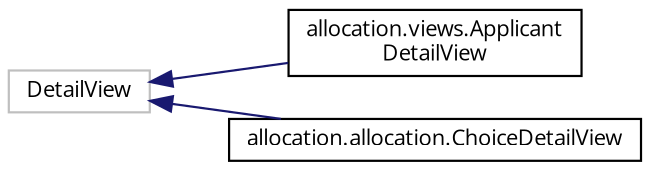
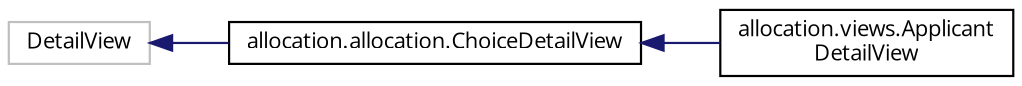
  digraph {
    fontname="Open Sans"
    rankdir=LR
    node [color=black fillcolor=white fontname="Open Sans" fontsize=10 shape=record style=filled]
    edge [color=midnightblue dir=back fontname="Open Sans" fontsize=10 labelfontname=Helvetica labelfontsize=10 style=solid]
    n1 [color=grey75 height=0.2 label=DetailView width=0.4]
    n2 [height=0.2 label="allocation.views.Applicant\lDetailView" width=0.4]
    n3 [height=0.2 label="allocation.allocation.ChoiceDetailView" width=0.4]
-   n1 -> n2
+   n3 -> n2
    n1 -> n3
  }
